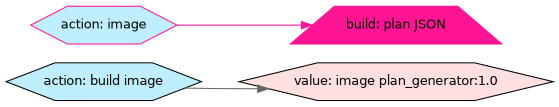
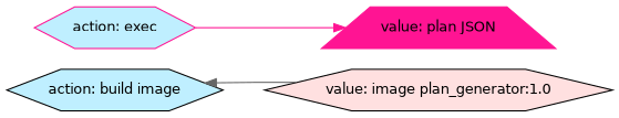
  digraph {
    rankdir=LR
    node [color=black fillcolor=lightblue1 fontname=Helvetica fontsize=12 shape=hexagon style=filled]
    edge [style=solid]
    n1 [label="action: build image"]
    n2 [fillcolor="#ffe0e0" label="value: image plan_generator:1.0"]
-   n3 [color=deeppink label="action: image"]
-   n4 [color=deeppink label="build: plan JSON" shape=trapezium fillcolor=""]
-   n1 -> n2 [color=gray40]
+   n3 [color=deeppink label="action: exec"]
+   n4 [color=deeppink label="value: plan JSON" shape=trapezium fillcolor=""]
+   n2 -> n1 [color=gray40]
    n3 -> n4 [color=deeppink]
  }
